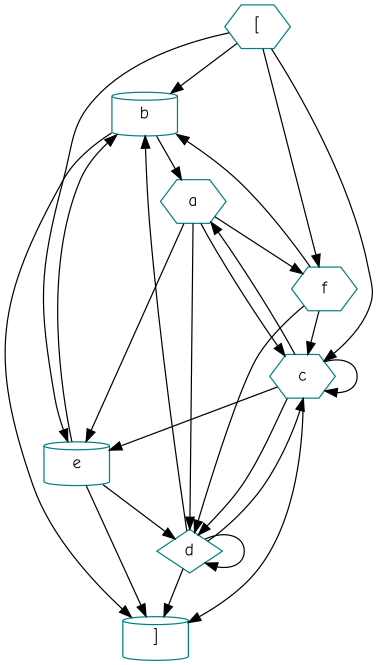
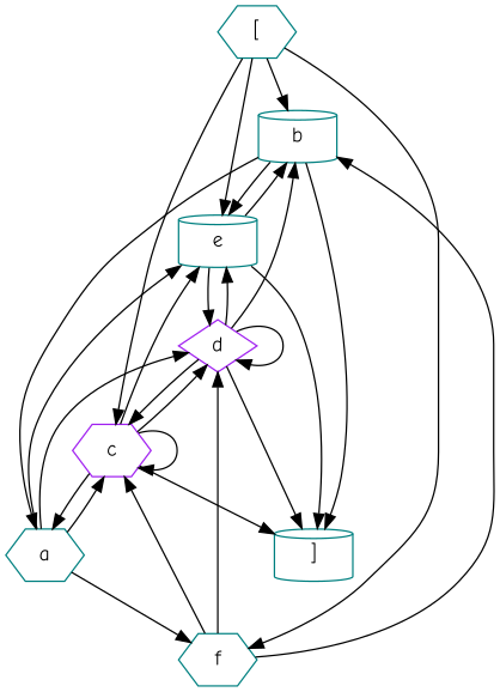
  digraph {
    fontname="Comic Neue"
    rankdir=TB
    node [color=teal fontname="Comic Neue" shape=hexagon]
    edge [fontname="Comic Neue"]
    n1 [label="["]
    n2 [label=b shape=cylinder]
-   n3 [label=c]
+   n3 [color=purple label=c]
    n4 [label=e shape=cylinder]
    n5 [label=f]
    n6 [label="]" shape=cylinder]
    n7 [label=a]
-   n8 [label=d shape=diamond]
+   n8 [color=purple label=d shape=diamond]
    n1 -> n2
    n1 -> n3
    n1 -> n4
    n1 -> n5
+   n2 -> n4
    n2 -> n6
    n2 -> n7
    n3 -> n3
    n3 -> n4
    n3 -> n6
    n3 -> n7
    n3 -> n8
    n4 -> n2
    n4 -> n6
    n4 -> n8
    n5 -> n2
    n5 -> n3
    n5 -> n8
    n7 -> n3
    n7 -> n4
    n7 -> n5
    n7 -> n8
    n8 -> n2
    n8 -> n3
+   n8 -> n4
    n8 -> n6
    n8 -> n8
  }
